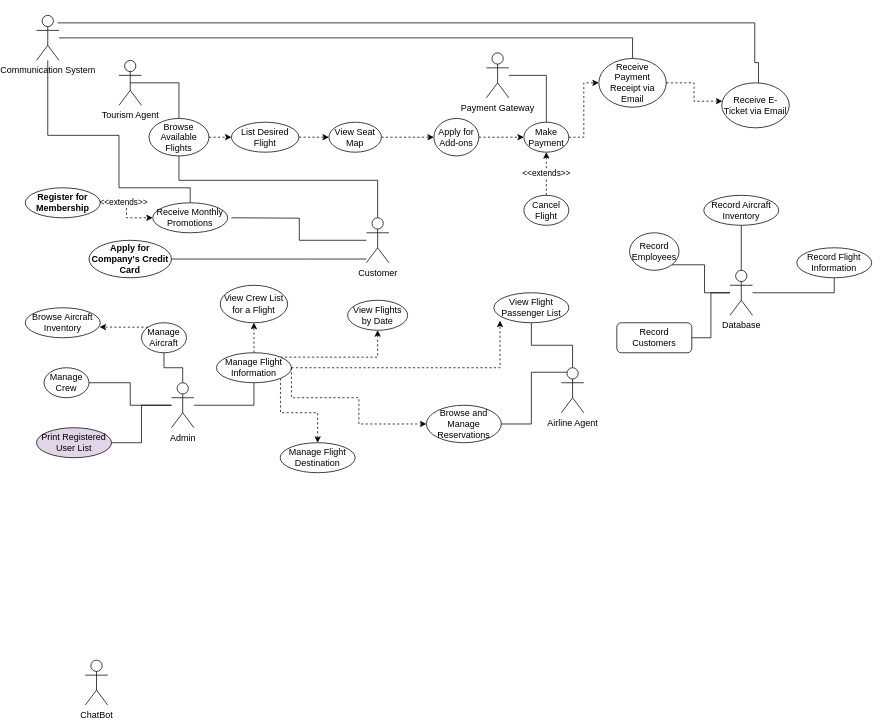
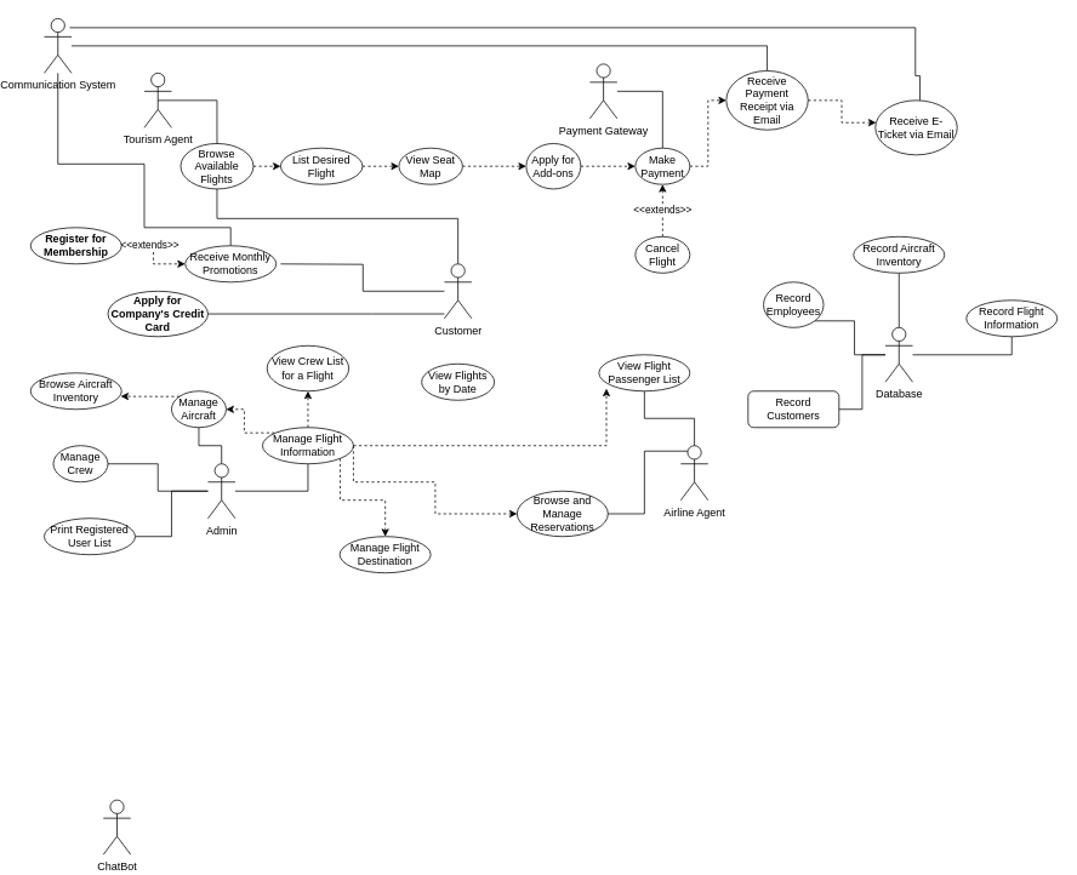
  <mxCell id="0" />
  <mxCell id="1" parent="0" />
  <mxCell id="2" style="edgeStyle=orthogonalEdgeStyle;rounded=0;orthogonalLoop=1;jettySize=auto;html=1;entryX=1;entryY=0.5;entryDx=0;entryDy=0;endArrow=none;endFill=0;" edge="1" parent="1" source="5" target="41"><mxGeometry relative="1" as="geometry"><Array as="points"><mxPoint x="395" y="345" /><mxPoint x="395" y="345" /></Array></mxGeometry></mxCell>
  <mxCell id="3" style="edgeStyle=orthogonalEdgeStyle;rounded=0;orthogonalLoop=1;jettySize=auto;html=1;entryX=0.5;entryY=1;entryDx=0;entryDy=0;endArrow=none;endFill=0;" edge="1" parent="1" source="5" target="29"><mxGeometry relative="1" as="geometry"><Array as="points"><mxPoint x="490" y="240" /><mxPoint x="225" y="240" /></Array></mxGeometry></mxCell>
  <mxCell id="4" style="edgeStyle=orthogonalEdgeStyle;rounded=0;orthogonalLoop=1;jettySize=auto;html=1;endArrow=none;endFill=0;" edge="1" parent="1" source="5"><mxGeometry relative="1" as="geometry"><mxPoint x="295" y="290" as="targetPoint" /></mxGeometry></mxCell>
  <mxCell id="5" value="Customer" style="shape=umlActor;verticalLabelPosition=bottom;verticalAlign=top;html=1;outlineConnect=0;" vertex="1" parent="1"><mxGeometry x="475" y="290" width="30" height="60" as="geometry" /></mxCell>
  <mxCell id="6" style="edgeStyle=orthogonalEdgeStyle;rounded=0;orthogonalLoop=1;jettySize=auto;html=1;entryX=1;entryY=0.5;entryDx=0;entryDy=0;endArrow=none;endFill=0;" edge="1" parent="1" source="10" target="56"><mxGeometry relative="1" as="geometry" /></mxCell>
  <mxCell id="7" style="edgeStyle=orthogonalEdgeStyle;rounded=0;orthogonalLoop=1;jettySize=auto;html=1;entryX=1;entryY=0.5;entryDx=0;entryDy=0;endArrow=none;endFill=0;" edge="1" parent="1" source="10" target="58"><mxGeometry relative="1" as="geometry" /></mxCell>
  <mxCell id="8" style="edgeStyle=orthogonalEdgeStyle;rounded=0;orthogonalLoop=1;jettySize=auto;html=1;entryX=0.5;entryY=1;entryDx=0;entryDy=0;endArrow=none;endFill=0;" edge="1" parent="1" source="10" target="54"><mxGeometry relative="1" as="geometry" /></mxCell>
  <mxCell id="9" style="edgeStyle=orthogonalEdgeStyle;rounded=0;orthogonalLoop=1;jettySize=auto;html=1;exitX=0.5;exitY=0;exitDx=0;exitDy=0;exitPerimeter=0;entryX=0.5;entryY=1;entryDx=0;entryDy=0;endArrow=none;endFill=0;" edge="1" parent="1" source="10" target="57"><mxGeometry relative="1" as="geometry" /></mxCell>
  <mxCell id="10" value="Admin" style="shape=umlActor;verticalLabelPosition=bottom;verticalAlign=top;html=1;outlineConnect=0;" vertex="1" parent="1"><mxGeometry x="215" y="510" width="30" height="60" as="geometry" /></mxCell>
  <mxCell id="11" style="edgeStyle=orthogonalEdgeStyle;rounded=0;orthogonalLoop=1;jettySize=auto;html=1;entryX=0.5;entryY=0;entryDx=0;entryDy=0;endArrow=none;endFill=0;" edge="1" parent="1" source="12" target="35"><mxGeometry relative="1" as="geometry" /></mxCell>
  <mxCell id="12" value="Payment Gateway" style="shape=umlActor;verticalLabelPosition=bottom;verticalAlign=top;html=1;outlineConnect=0;" vertex="1" parent="1"><mxGeometry x="635" y="70" width="30" height="60" as="geometry" /></mxCell>
  <mxCell id="13" style="edgeStyle=orthogonalEdgeStyle;rounded=0;orthogonalLoop=1;jettySize=auto;html=1;exitX=0.5;exitY=0.5;exitDx=0;exitDy=0;exitPerimeter=0;entryX=0.5;entryY=0;entryDx=0;entryDy=0;endArrow=none;endFill=0;" edge="1" parent="1" source="14" target="29"><mxGeometry relative="1" as="geometry" /></mxCell>
  <mxCell id="14" value="Tourism Agent" style="shape=umlActor;verticalLabelPosition=bottom;verticalAlign=top;html=1;outlineConnect=0;" vertex="1" parent="1"><mxGeometry x="145" y="80" width="30" height="60" as="geometry" /></mxCell>
  <mxCell id="15" style="edgeStyle=orthogonalEdgeStyle;rounded=0;orthogonalLoop=1;jettySize=auto;html=1;exitX=0.25;exitY=0.1;exitDx=0;exitDy=0;exitPerimeter=0;entryX=1;entryY=0.5;entryDx=0;entryDy=0;endArrow=none;endFill=0;" edge="1" parent="1" source="17" target="62"><mxGeometry relative="1" as="geometry" /></mxCell>
  <mxCell id="16" style="edgeStyle=orthogonalEdgeStyle;rounded=0;orthogonalLoop=1;jettySize=auto;html=1;exitX=0.5;exitY=0;exitDx=0;exitDy=0;exitPerimeter=0;endArrow=none;endFill=0;" edge="1" parent="1" source="17" target="61"><mxGeometry relative="1" as="geometry" /></mxCell>
  <mxCell id="17" value="Airline Agent" style="shape=umlActor;verticalLabelPosition=bottom;verticalAlign=top;html=1;outlineConnect=0;" vertex="1" parent="1"><mxGeometry x="735" y="490" width="30" height="60" as="geometry" /></mxCell>
  <mxCell id="18" style="edgeStyle=orthogonalEdgeStyle;rounded=0;orthogonalLoop=1;jettySize=auto;html=1;entryX=0.5;entryY=0;entryDx=0;entryDy=0;endArrow=none;endFill=0;" edge="1" parent="1" source="21" target="36"><mxGeometry relative="1" as="geometry" /></mxCell>
  <mxCell id="19" style="edgeStyle=orthogonalEdgeStyle;rounded=0;orthogonalLoop=1;jettySize=auto;html=1;entryX=0.5;entryY=0;entryDx=0;entryDy=0;endArrow=none;endFill=0;" edge="1" parent="1"><mxGeometry relative="1" as="geometry"><mxPoint x="63" y="30" as="sourcePoint" /><mxPoint x="998" y="110" as="targetPoint" /><Array as="points"><mxPoint x="993" y="30" /><mxPoint x="993" y="83" /></Array></mxGeometry></mxCell>
  <mxCell id="20" style="edgeStyle=orthogonalEdgeStyle;rounded=0;orthogonalLoop=1;jettySize=auto;html=1;endArrow=none;endFill=0;" edge="1" parent="1" source="21" target="42"><mxGeometry relative="1" as="geometry"><Array as="points"><mxPoint x="50" y="180" /><mxPoint x="145" y="180" /><mxPoint x="145" y="250" /><mxPoint x="240" y="250" /></Array></mxGeometry></mxCell>
  <mxCell id="21" value="Communication System" style="shape=umlActor;verticalLabelPosition=bottom;verticalAlign=top;html=1;outlineConnect=0;" vertex="1" parent="1"><mxGeometry x="35" y="20" width="30" height="60" as="geometry" /></mxCell>
  <mxCell id="22" value="ChatBot" style="shape=umlActor;verticalLabelPosition=bottom;verticalAlign=top;html=1;outlineConnect=0;" vertex="1" parent="1"><mxGeometry x="100" y="880" width="30" height="60" as="geometry" /></mxCell>
  <mxCell id="23" style="edgeStyle=orthogonalEdgeStyle;rounded=0;orthogonalLoop=1;jettySize=auto;html=1;entryX=0.5;entryY=1;entryDx=0;entryDy=0;endArrow=none;endFill=0;" edge="1" parent="1" source="27" target="66"><mxGeometry relative="1" as="geometry" /></mxCell>
  <mxCell id="24" style="edgeStyle=orthogonalEdgeStyle;rounded=0;orthogonalLoop=1;jettySize=auto;html=1;entryX=0.5;entryY=1;entryDx=0;entryDy=0;endArrow=none;endFill=0;" edge="1" parent="1" source="27" target="65"><mxGeometry relative="1" as="geometry" /></mxCell>
  <mxCell id="25" style="edgeStyle=orthogonalEdgeStyle;rounded=0;orthogonalLoop=1;jettySize=auto;html=1;entryX=1;entryY=1;entryDx=0;entryDy=0;endArrow=none;endFill=0;" edge="1" parent="1" source="27" target="67"><mxGeometry relative="1" as="geometry" /></mxCell>
  <mxCell id="26" style="edgeStyle=orthogonalEdgeStyle;rounded=0;orthogonalLoop=1;jettySize=auto;html=1;entryX=1;entryY=0.5;entryDx=0;entryDy=0;endArrow=none;endFill=0;" edge="1" parent="1" source="27" target="68"><mxGeometry relative="1" as="geometry" /></mxCell>
  <mxCell id="27" value="Database" style="shape=umlActor;verticalLabelPosition=bottom;verticalAlign=top;html=1;outlineConnect=0;" vertex="1" parent="1"><mxGeometry x="960" y="360" width="30" height="60" as="geometry" /></mxCell>
  <mxCell id="28" style="edgeStyle=orthogonalEdgeStyle;rounded=0;orthogonalLoop=1;jettySize=auto;html=1;exitX=1;exitY=0.5;exitDx=0;exitDy=0;entryX=0;entryY=0.5;entryDx=0;entryDy=0;dashed=1;" edge="1" parent="1" source="29" target="31"><mxGeometry relative="1" as="geometry" /></mxCell>
  <mxCell id="29" value="Browse Available Flights" style="ellipse;whiteSpace=wrap;html=1;" vertex="1" parent="1"><mxGeometry x="185" y="157.5" width="80" height="50" as="geometry" /></mxCell>
  <mxCell id="30" style="edgeStyle=orthogonalEdgeStyle;rounded=0;orthogonalLoop=1;jettySize=auto;html=1;exitX=1;exitY=0.5;exitDx=0;exitDy=0;entryX=0;entryY=0.5;entryDx=0;entryDy=0;dashed=1;" edge="1" parent="1" source="31" target="33"><mxGeometry relative="1" as="geometry" /></mxCell>
  <mxCell id="31" value="List Desired Flight" style="ellipse;whiteSpace=wrap;html=1;" vertex="1" parent="1"><mxGeometry x="295" y="162.5" width="90" height="40" as="geometry" /></mxCell>
  <mxCell id="32" style="edgeStyle=orthogonalEdgeStyle;rounded=0;orthogonalLoop=1;jettySize=auto;html=1;exitX=1;exitY=0.5;exitDx=0;exitDy=0;entryX=0;entryY=0.5;entryDx=0;entryDy=0;dashed=1;" edge="1" parent="1" source="33" target="47"><mxGeometry relative="1" as="geometry" /></mxCell>
  <mxCell id="33" value="View Seat Map" style="ellipse;whiteSpace=wrap;html=1;" vertex="1" parent="1"><mxGeometry x="425" y="162.5" width="70" height="40" as="geometry" /></mxCell>
  <mxCell id="34" style="edgeStyle=orthogonalEdgeStyle;rounded=0;orthogonalLoop=1;jettySize=auto;html=1;exitX=1;exitY=0.5;exitDx=0;exitDy=0;entryX=0;entryY=0.5;entryDx=0;entryDy=0;dashed=1;" edge="1" parent="1" source="35" target="36"><mxGeometry relative="1" as="geometry" /></mxCell>
  <mxCell id="35" value="Make Payment" style="ellipse;whiteSpace=wrap;html=1;" vertex="1" parent="1"><mxGeometry x="685" y="162.5" width="60" height="40" as="geometry" /></mxCell>
  <mxCell id="36" value="Receive Payment Receipt via Email" style="ellipse;whiteSpace=wrap;html=1;" vertex="1" parent="1"><mxGeometry x="785" y="77.5" width="90" height="65" as="geometry" /></mxCell>
  <mxCell id="37" value="Receive E-Ticket via Email" style="ellipse;whiteSpace=wrap;html=1;" vertex="1" parent="1"><mxGeometry x="949" y="110" width="90" height="60" as="geometry" /></mxCell>
  <mxCell id="38" style="edgeStyle=orthogonalEdgeStyle;rounded=0;orthogonalLoop=1;jettySize=auto;html=1;exitX=0.5;exitY=0;exitDx=0;exitDy=0;entryX=0.5;entryY=1;entryDx=0;entryDy=0;dashed=1;" edge="1" parent="1" source="40" target="35"><mxGeometry relative="1" as="geometry" /></mxCell>
  <mxCell id="39" value="&amp;lt;&amp;lt;extends&amp;gt;&amp;gt;" style="edgeLabel;html=1;align=center;verticalAlign=middle;resizable=0;points=[];" vertex="1" connectable="0" parent="38"><mxGeometry x="0.032" y="1" relative="1" as="geometry"><mxPoint as="offset" /></mxGeometry></mxCell>
  <mxCell id="40" value="Cancel Flight" style="ellipse;whiteSpace=wrap;html=1;" vertex="1" parent="1"><mxGeometry x="685" y="260" width="60" height="40" as="geometry" /></mxCell>
  <mxCell id="41" value="Apply for Company's Credit Card" style="ellipse;whiteSpace=wrap;html=1;fontStyle=1" vertex="1" parent="1"><mxGeometry x="105" y="320" width="110" height="50" as="geometry" /></mxCell>
  <mxCell id="42" value="Receive Monthly Promotions" style="ellipse;whiteSpace=wrap;html=1;fontStyle=0" vertex="1" parent="1"><mxGeometry x="190" y="270" width="100" height="40" as="geometry" /></mxCell>
  <mxCell id="43" style="edgeStyle=orthogonalEdgeStyle;rounded=0;orthogonalLoop=1;jettySize=auto;html=1;exitX=1;exitY=0.5;exitDx=0;exitDy=0;entryX=0;entryY=0.5;entryDx=0;entryDy=0;dashed=1;" edge="1" parent="1" source="45" target="42"><mxGeometry relative="1" as="geometry" /></mxCell>
  <mxCell id="44" value="&amp;lt;&amp;lt;extends&amp;gt;&amp;gt;" style="edgeLabel;html=1;align=center;verticalAlign=middle;resizable=0;points=[];" vertex="1" connectable="0" parent="43"><mxGeometry x="-0.051" relative="1" as="geometry"><mxPoint x="-5" y="-10" as="offset" /></mxGeometry></mxCell>
  <mxCell id="45" value="Register for Membership" style="ellipse;whiteSpace=wrap;html=1;fontStyle=1" vertex="1" parent="1"><mxGeometry x="20" y="250" width="100" height="40" as="geometry" /></mxCell>
  <mxCell id="46" style="edgeStyle=orthogonalEdgeStyle;rounded=0;orthogonalLoop=1;jettySize=auto;html=1;exitX=1;exitY=0.5;exitDx=0;exitDy=0;entryX=0;entryY=0.5;entryDx=0;entryDy=0;dashed=1;" edge="1" parent="1" source="47" target="35"><mxGeometry relative="1" as="geometry" /></mxCell>
  <mxCell id="47" value="Apply for Add-ons" style="ellipse;whiteSpace=wrap;html=1;" vertex="1" parent="1"><mxGeometry x="565" y="157.5" width="60" height="50" as="geometry" /></mxCell>
  <mxCell id="48" value="View Flights by Date" style="ellipse;whiteSpace=wrap;html=1;fontStyle=0" vertex="1" parent="1"><mxGeometry x="450" y="400" width="80" height="40" as="geometry" /></mxCell>
  <mxCell id="49" value="View Crew List for a Flight" style="ellipse;whiteSpace=wrap;html=1;fontStyle=0" vertex="1" parent="1"><mxGeometry x="280" y="380" width="90" height="50" as="geometry" /></mxCell>
  <mxCell id="50" style="edgeStyle=orthogonalEdgeStyle;rounded=0;orthogonalLoop=1;jettySize=auto;html=1;exitX=0.5;exitY=0;exitDx=0;exitDy=0;entryX=0.5;entryY=1;entryDx=0;entryDy=0;dashed=1;" edge="1" parent="1" source="54" target="49"><mxGeometry relative="1" as="geometry" /></mxCell>
- <mxCell id="51" style="edgeStyle=orthogonalEdgeStyle;rounded=0;orthogonalLoop=1;jettySize=auto;html=1;exitX=1;exitY=0;exitDx=0;exitDy=0;entryX=0.5;entryY=1;entryDx=0;entryDy=0;dashed=1;" edge="1" parent="1" source="54" target="48"><mxGeometry relative="1" as="geometry" /></mxCell>
+ <mxCell id="51" style="edgeStyle=orthogonalEdgeStyle;rounded=0;orthogonalLoop=1;jettySize=auto;html=1;exitX=1;exitY=0;exitDx=0;exitDy=0;dashed=1;" edge="1" parent="1" source="54" target="57"><mxGeometry relative="1" as="geometry" /></mxCell>
  <mxCell id="52" style="edgeStyle=orthogonalEdgeStyle;rounded=0;orthogonalLoop=1;jettySize=auto;html=1;exitX=1;exitY=1;exitDx=0;exitDy=0;entryX=0.5;entryY=0;entryDx=0;entryDy=0;dashed=1;" edge="1" parent="1" source="54" target="59"><mxGeometry relative="1" as="geometry" /></mxCell>
  <mxCell id="53" style="edgeStyle=orthogonalEdgeStyle;rounded=0;orthogonalLoop=1;jettySize=auto;html=1;exitX=1;exitY=0.5;exitDx=0;exitDy=0;entryX=0;entryY=0.5;entryDx=0;entryDy=0;dashed=1;" edge="1" parent="1" source="54" target="62"><mxGeometry relative="1" as="geometry"><Array as="points"><mxPoint x="375" y="530" /><mxPoint x="465" y="530" /><mxPoint x="465" y="565" /></Array></mxGeometry></mxCell>
  <mxCell id="54" value="Manage Flight Information" style="ellipse;whiteSpace=wrap;html=1;fontStyle=0" vertex="1" parent="1"><mxGeometry x="275" y="470" width="100" height="40" as="geometry" /></mxCell>
  <mxCell id="55" value="Browse Aircraft Inventory" style="ellipse;whiteSpace=wrap;html=1;fontStyle=0" vertex="1" parent="1"><mxGeometry x="20" y="410" width="100" height="40" as="geometry" /></mxCell>
  <mxCell id="56" value="Manage Crew" style="ellipse;whiteSpace=wrap;html=1;fontStyle=0" vertex="1" parent="1"><mxGeometry x="45" y="490" width="60" height="40" as="geometry" /></mxCell>
  <mxCell id="57" value="Manage Aircraft" style="ellipse;whiteSpace=wrap;html=1;fontStyle=0" vertex="1" parent="1"><mxGeometry x="175" y="430" width="60" height="40" as="geometry" /></mxCell>
- <mxCell id="58" value="Print Registered User List" style="ellipse;whiteSpace=wrap;html=1;fontStyle=0;fillColor=#e1d5e7;" vertex="1" parent="1"><mxGeometry x="35" y="570" width="100" height="40" as="geometry" /></mxCell>
+ <mxCell id="58" value="Print Registered User List" style="ellipse;whiteSpace=wrap;html=1;fontStyle=0" vertex="1" parent="1"><mxGeometry x="35" y="570" width="100" height="40" as="geometry" /></mxCell>
  <mxCell id="59" value="Manage Flight Destination" style="ellipse;whiteSpace=wrap;html=1;fontStyle=0" vertex="1" parent="1"><mxGeometry x="360" y="590" width="100" height="40" as="geometry" /></mxCell>
  <mxCell id="60" style="edgeStyle=orthogonalEdgeStyle;rounded=0;orthogonalLoop=1;jettySize=auto;html=1;exitX=0;exitY=0;exitDx=0;exitDy=0;entryX=0.991;entryY=0.643;entryDx=0;entryDy=0;entryPerimeter=0;dashed=1;" edge="1" parent="1" source="57" target="55"><mxGeometry relative="1" as="geometry" /></mxCell>
  <mxCell id="61" value="View Flight Passenger List" style="ellipse;whiteSpace=wrap;html=1;fontStyle=0" vertex="1" parent="1"><mxGeometry x="645" y="390" width="100" height="40" as="geometry" /></mxCell>
  <mxCell id="62" value="Browse and Manage Reservations" style="ellipse;whiteSpace=wrap;html=1;fontStyle=0" vertex="1" parent="1"><mxGeometry x="555" y="540" width="100" height="50" as="geometry" /></mxCell>
  <mxCell id="63" style="edgeStyle=orthogonalEdgeStyle;rounded=0;orthogonalLoop=1;jettySize=auto;html=1;exitX=1;exitY=0.5;exitDx=0;exitDy=0;entryX=0.082;entryY=0.93;entryDx=0;entryDy=0;entryPerimeter=0;dashed=1;" edge="1" parent="1" source="54" target="61"><mxGeometry relative="1" as="geometry" /></mxCell>
  <mxCell id="64" style="edgeStyle=orthogonalEdgeStyle;rounded=0;orthogonalLoop=1;jettySize=auto;html=1;exitX=1;exitY=0.5;exitDx=0;exitDy=0;entryX=0.009;entryY=0.408;entryDx=0;entryDy=0;entryPerimeter=0;dashed=1;" edge="1" parent="1" source="36" target="37"><mxGeometry relative="1" as="geometry" /></mxCell>
  <mxCell id="65" value="Record Flight Information" style="ellipse;whiteSpace=wrap;html=1;fontStyle=0" vertex="1" parent="1"><mxGeometry x="1049" y="330" width="100" height="40" as="geometry" /></mxCell>
  <mxCell id="66" value="Record Aircraft Inventory" style="ellipse;whiteSpace=wrap;html=1;fontStyle=0" vertex="1" parent="1"><mxGeometry x="925" y="260" width="100" height="40" as="geometry" /></mxCell>
  <mxCell id="67" value="Record Employees" style="ellipse;whiteSpace=wrap;html=1;fontStyle=0" vertex="1" parent="1"><mxGeometry x="826" y="310" width="66" height="50" as="geometry" /></mxCell>
  <mxCell id="68" value="Record Customers" style="whiteSpace=wrap;html=1;fontStyle=0;rounded=1;" vertex="1" parent="1"><mxGeometry x="809" y="430" width="100" height="40" as="geometry" /></mxCell>
